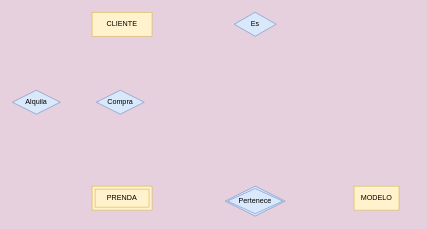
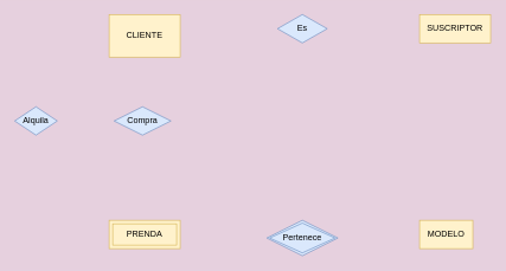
  <mxCell id="0" />
  <mxCell id="1" parent="0" />
- <mxCell id="2" value="CLIENTE" style="whiteSpace=wrap;html=1;align=center;fillColor=#fff2cc;strokeColor=#d6b656;" vertex="1" parent="1"><mxGeometry x="153" y="20" width="100" height="40" as="geometry" /></mxCell>
+ <mxCell id="2" value="CLIENTE" style="whiteSpace=wrap;html=1;align=center;fillColor=#fff2cc;strokeColor=#d6b656;" vertex="1" parent="1"><mxGeometry x="153" y="20" width="100" height="60" as="geometry" /></mxCell>
+ <mxCell id="3" value="SUSCRIPTOR" style="whiteSpace=wrap;html=1;align=center;fillColor=#fff2cc;strokeColor=#d6b656;" vertex="1" parent="1"><mxGeometry x="590" y="20" width="100" height="40" as="geometry" /></mxCell>
  <mxCell id="4" value="MODELO" style="whiteSpace=wrap;html=1;align=center;fillColor=#fff2cc;strokeColor=#d6b656;" vertex="1" parent="1"><mxGeometry x="590" y="310" width="75" height="40" as="geometry" /></mxCell>
  <mxCell id="5" value="PRENDA" style="shape=ext;margin=3;double=1;whiteSpace=wrap;html=1;align=center;fillColor=#fff2cc;strokeColor=#d6b656;" vertex="1" parent="1"><mxGeometry x="153" y="310" width="100" height="40" as="geometry" /></mxCell>
  <mxCell id="6" value="Pertenece" style="shape=rhombus;double=1;perimeter=rhombusPerimeter;whiteSpace=wrap;html=1;align=center;fillColor=#dae8fc;strokeColor=#6c8ebf;" vertex="1" parent="1"><mxGeometry x="375" y="310" width="100" height="50" as="geometry" /></mxCell>
  <mxCell id="7" value="Es" style="shape=rhombus;perimeter=rhombusPerimeter;whiteSpace=wrap;html=1;align=center;fillColor=#dae8fc;strokeColor=#6c8ebf;" vertex="1" parent="1"><mxGeometry x="390" y="20" width="70" height="40" as="geometry" /></mxCell>
- <mxCell id="8" value="Alquila" style="shape=rhombus;perimeter=rhombusPerimeter;whiteSpace=wrap;html=1;align=center;fillColor=#dae8fc;strokeColor=#6c8ebf;" vertex="1" parent="1"><mxGeometry x="20" y="150" width="80" height="40" as="geometry" /></mxCell>
+ <mxCell id="8" value="Alquila" style="shape=rhombus;perimeter=rhombusPerimeter;whiteSpace=wrap;html=1;align=center;fillColor=#dae8fc;strokeColor=#6c8ebf;" vertex="1" parent="1"><mxGeometry x="20" y="150" width="60" height="40" as="geometry" /></mxCell>
  <mxCell id="9" value="Compra" style="shape=rhombus;perimeter=rhombusPerimeter;whiteSpace=wrap;html=1;align=center;fillColor=#dae8fc;strokeColor=#6c8ebf;" vertex="1" parent="1"><mxGeometry x="160" y="150" width="80" height="40" as="geometry" /></mxCell>
